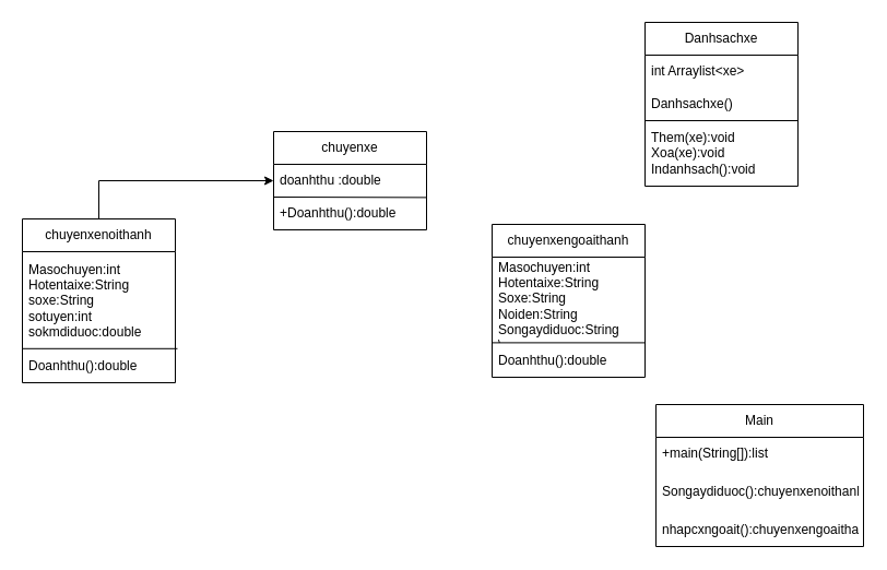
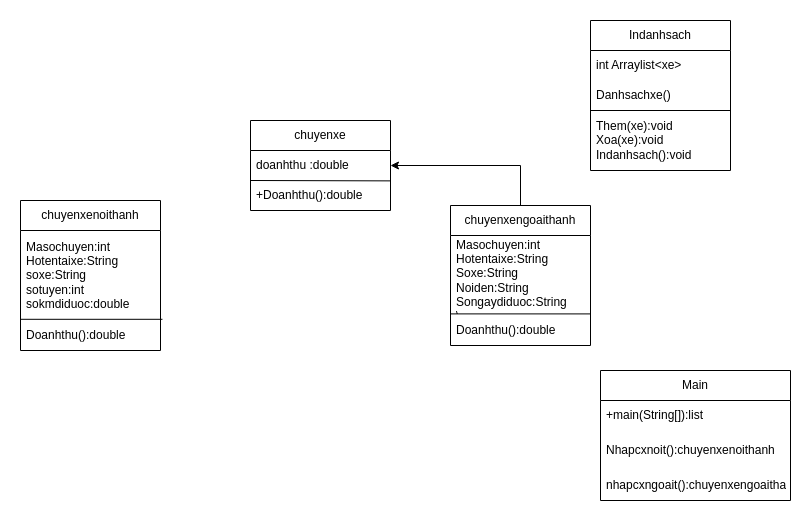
  <mxCell id="0" />
  <mxCell id="1" parent="0" />
  <mxCell id="2" value="chuyenxe" style="swimlane;fontStyle=0;childLayout=stackLayout;horizontal=1;startSize=30;horizontalStack=0;resizeParent=1;resizeParentMax=0;resizeLast=0;collapsible=1;marginBottom=0;whiteSpace=wrap;html=1;" vertex="1" parent="1"><mxGeometry x="250" y="120" width="140" height="90" as="geometry" /></mxCell>
  <mxCell id="3" value="doanhthu :double" style="text;strokeColor=none;fillColor=none;align=left;verticalAlign=middle;spacingLeft=4;spacingRight=4;overflow=hidden;points=[[0,0.5],[1,0.5]];portConstraint=eastwest;rotatable=0;whiteSpace=wrap;html=1;" vertex="1" parent="2"><mxGeometry y="30" width="140" height="30" as="geometry" /></mxCell>
  <mxCell id="4" value="" style="endArrow=none;html=1;rounded=0;startArrow=none;" edge="1" parent="2"><mxGeometry width="50" height="50" relative="1" as="geometry"><mxPoint x="140" y="90" as="sourcePoint" /><mxPoint x="140" y="90" as="targetPoint" /><Array as="points" /></mxGeometry></mxCell>
  <mxCell id="5" value="+Doanhthu():double" style="text;strokeColor=none;fillColor=none;align=left;verticalAlign=middle;spacingLeft=4;spacingRight=4;overflow=hidden;points=[[0,0.5],[1,0.5]];portConstraint=eastwest;rotatable=0;whiteSpace=wrap;html=1;" vertex="1" parent="2"><mxGeometry y="60" width="140" height="30" as="geometry" /></mxCell>
  <mxCell id="6" value="" style="endArrow=none;html=1;rounded=0;entryX=1;entryY=0.013;entryDx=0;entryDy=0;entryPerimeter=0;exitX=0;exitY=0;exitDx=0;exitDy=0;exitPerimeter=0;" edge="1" parent="2" source="5" target="5"><mxGeometry width="50" height="50" relative="1" as="geometry"><mxPoint x="70" y="200" as="sourcePoint" /><mxPoint x="120" y="150" as="targetPoint" /></mxGeometry></mxCell>
- <mxCell id="7" style="edgeStyle=orthogonalEdgeStyle;rounded=0;orthogonalLoop=1;jettySize=auto;html=1;exitX=0.5;exitY=0;exitDx=0;exitDy=0;entryX=0;entryY=0.5;entryDx=0;entryDy=0;" edge="1" parent="1" source="8" target="3"><mxGeometry relative="1" as="geometry" /></mxCell>
  <mxCell id="8" value="chuyenxenoithanh" style="swimlane;fontStyle=0;childLayout=stackLayout;horizontal=1;startSize=30;horizontalStack=0;resizeParent=1;resizeParentMax=0;resizeLast=0;collapsible=1;marginBottom=0;whiteSpace=wrap;html=1;" vertex="1" parent="1"><mxGeometry x="20" y="200" width="140" height="150" as="geometry" /></mxCell>
  <mxCell id="9" value="Masochuyen:int&lt;br&gt;Hotentaixe:String&lt;br&gt;soxe:String&lt;br&gt;sotuyen:int&lt;br&gt;sokmdiduoc:double&lt;br&gt;" style="text;strokeColor=none;fillColor=none;align=left;verticalAlign=middle;spacingLeft=4;spacingRight=4;overflow=hidden;points=[[0,0.5],[1,0.5]];portConstraint=eastwest;rotatable=0;whiteSpace=wrap;html=1;" vertex="1" parent="8"><mxGeometry y="30" width="140" height="90" as="geometry" /></mxCell>
  <mxCell id="10" value="" style="endArrow=none;html=1;rounded=0;entryX=1.014;entryY=-0.04;entryDx=0;entryDy=0;entryPerimeter=0;exitX=0.003;exitY=-0.04;exitDx=0;exitDy=0;exitPerimeter=0;" edge="1" parent="8" source="11" target="11"><mxGeometry width="50" height="50" relative="1" as="geometry"><mxPoint x="30" y="140" as="sourcePoint" /><mxPoint x="80" y="90" as="targetPoint" /></mxGeometry></mxCell>
  <mxCell id="11" value="Doanhthu():double" style="text;strokeColor=none;fillColor=none;align=left;verticalAlign=middle;spacingLeft=4;spacingRight=4;overflow=hidden;points=[[0,0.5],[1,0.5]];portConstraint=eastwest;rotatable=0;whiteSpace=wrap;html=1;" vertex="1" parent="8"><mxGeometry y="120" width="140" height="30" as="geometry" /></mxCell>
+ <mxCell id="12" style="edgeStyle=orthogonalEdgeStyle;rounded=0;orthogonalLoop=1;jettySize=auto;html=1;exitX=0.5;exitY=0;exitDx=0;exitDy=0;entryX=1;entryY=0.5;entryDx=0;entryDy=0;" edge="1" parent="1" source="13" target="3"><mxGeometry relative="1" as="geometry" /></mxCell>
  <mxCell id="13" value="chuyenxengoaithanh" style="swimlane;fontStyle=0;childLayout=stackLayout;horizontal=1;startSize=30;horizontalStack=0;resizeParent=1;resizeParentMax=0;resizeLast=0;collapsible=1;marginBottom=0;whiteSpace=wrap;html=1;" vertex="1" parent="1"><mxGeometry x="450" y="205" width="140" height="140" as="geometry" /></mxCell>
  <mxCell id="14" value="Masochuyen:int&lt;br&gt;Hotentaixe:String&lt;br&gt;Soxe:String&lt;br&gt;Noiden:String&lt;br&gt;Songaydiduoc:String&lt;br&gt;\" style="text;strokeColor=none;fillColor=none;align=left;verticalAlign=middle;spacingLeft=4;spacingRight=4;overflow=hidden;points=[[0,0.5],[1,0.5]];portConstraint=eastwest;rotatable=0;whiteSpace=wrap;html=1;" vertex="1" parent="13"><mxGeometry y="30" width="140" height="80" as="geometry" /></mxCell>
  <mxCell id="15" value="Doanhthu():double" style="text;strokeColor=none;fillColor=none;align=left;verticalAlign=middle;spacingLeft=4;spacingRight=4;overflow=hidden;points=[[0,0.5],[1,0.5]];portConstraint=eastwest;rotatable=0;whiteSpace=wrap;html=1;" vertex="1" parent="13"><mxGeometry y="110" width="140" height="30" as="geometry" /></mxCell>
  <mxCell id="16" value="" style="endArrow=none;html=1;rounded=0;entryX=1;entryY=-0.053;entryDx=0;entryDy=0;entryPerimeter=0;exitX=0;exitY=0.98;exitDx=0;exitDy=0;exitPerimeter=0;" edge="1" parent="13" source="14" target="15"><mxGeometry width="50" height="50" relative="1" as="geometry"><mxPoint x="-130" y="120" as="sourcePoint" /><mxPoint x="-80" y="70" as="targetPoint" /></mxGeometry></mxCell>
- <mxCell id="17" value="Danhsachxe" style="swimlane;fontStyle=0;childLayout=stackLayout;horizontal=1;startSize=30;horizontalStack=0;resizeParent=1;resizeParentMax=0;resizeLast=0;collapsible=1;marginBottom=0;whiteSpace=wrap;html=1;" vertex="1" parent="1"><mxGeometry x="590" y="20" width="140" height="150" as="geometry" /></mxCell>
+ <mxCell id="17" value="Indanhsach" style="swimlane;fontStyle=0;childLayout=stackLayout;horizontal=1;startSize=30;horizontalStack=0;resizeParent=1;resizeParentMax=0;resizeLast=0;collapsible=1;marginBottom=0;whiteSpace=wrap;html=1;" vertex="1" parent="1"><mxGeometry x="590" y="20" width="140" height="150" as="geometry" /></mxCell>
  <mxCell id="18" value="int Arraylist&amp;lt;xe&amp;gt;" style="text;strokeColor=none;fillColor=none;align=left;verticalAlign=middle;spacingLeft=4;spacingRight=4;overflow=hidden;points=[[0,0.5],[1,0.5]];portConstraint=eastwest;rotatable=0;whiteSpace=wrap;html=1;" vertex="1" parent="17"><mxGeometry y="30" width="140" height="30" as="geometry" /></mxCell>
  <mxCell id="19" value="Danhsachxe()" style="text;strokeColor=none;fillColor=none;align=left;verticalAlign=middle;spacingLeft=4;spacingRight=4;overflow=hidden;points=[[0,0.5],[1,0.5]];portConstraint=eastwest;rotatable=0;whiteSpace=wrap;html=1;" vertex="1" parent="17"><mxGeometry y="60" width="140" height="30" as="geometry" /></mxCell>
  <mxCell id="20" value="Them(xe):void&lt;br&gt;Xoa(xe):void&lt;br&gt;Indanhsach():void" style="text;strokeColor=none;fillColor=none;align=left;verticalAlign=middle;spacingLeft=4;spacingRight=4;overflow=hidden;points=[[0,0.5],[1,0.5]];portConstraint=eastwest;rotatable=0;whiteSpace=wrap;html=1;" vertex="1" parent="17"><mxGeometry y="90" width="140" height="60" as="geometry" /></mxCell>
  <mxCell id="21" value="" style="endArrow=none;html=1;rounded=0;exitX=0;exitY=0;exitDx=0;exitDy=0;exitPerimeter=0;" edge="1" parent="17" source="20"><mxGeometry width="50" height="50" relative="1" as="geometry"><mxPoint x="-70" y="110" as="sourcePoint" /><mxPoint x="140" y="90" as="targetPoint" /></mxGeometry></mxCell>
  <mxCell id="22" value="Main" style="swimlane;fontStyle=0;childLayout=stackLayout;horizontal=1;startSize=30;horizontalStack=0;resizeParent=1;resizeParentMax=0;resizeLast=0;collapsible=1;marginBottom=0;whiteSpace=wrap;html=1;" vertex="1" parent="1"><mxGeometry x="600" y="370" width="190" height="130" as="geometry" /></mxCell>
  <mxCell id="23" value="+main(String[]):list" style="text;strokeColor=none;fillColor=none;align=left;verticalAlign=middle;spacingLeft=4;spacingRight=4;overflow=hidden;points=[[0,0.5],[1,0.5]];portConstraint=eastwest;rotatable=0;whiteSpace=wrap;html=1;" vertex="1" parent="22"><mxGeometry y="30" width="190" height="30" as="geometry" /></mxCell>
- <mxCell id="24" value="Songaydiduoc():chuyenxenoithanh" style="text;strokeColor=none;fillColor=none;align=left;verticalAlign=middle;spacingLeft=4;spacingRight=4;overflow=hidden;points=[[0,0.5],[1,0.5]];portConstraint=eastwest;rotatable=0;whiteSpace=wrap;html=1;" vertex="1" parent="22"><mxGeometry y="60" width="190" height="40" as="geometry" /></mxCell>
+ <mxCell id="24" value="Nhapcxnoit():chuyenxenoithanh" style="text;strokeColor=none;fillColor=none;align=left;verticalAlign=middle;spacingLeft=4;spacingRight=4;overflow=hidden;points=[[0,0.5],[1,0.5]];portConstraint=eastwest;rotatable=0;whiteSpace=wrap;html=1;" vertex="1" parent="22"><mxGeometry y="60" width="190" height="40" as="geometry" /></mxCell>
  <mxCell id="25" value="nhapcxngoait():chuyenxengoaithanh" style="text;strokeColor=none;fillColor=none;align=left;verticalAlign=middle;spacingLeft=4;spacingRight=4;overflow=hidden;points=[[0,0.5],[1,0.5]];portConstraint=eastwest;rotatable=0;whiteSpace=wrap;html=1;" vertex="1" parent="22"><mxGeometry y="100" width="190" height="30" as="geometry" /></mxCell>
